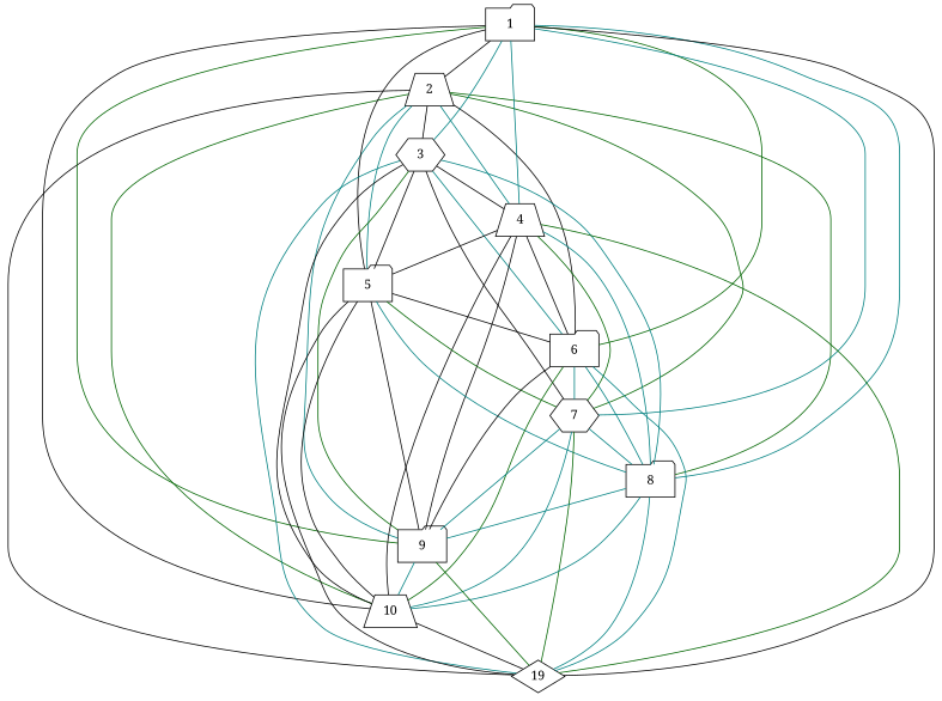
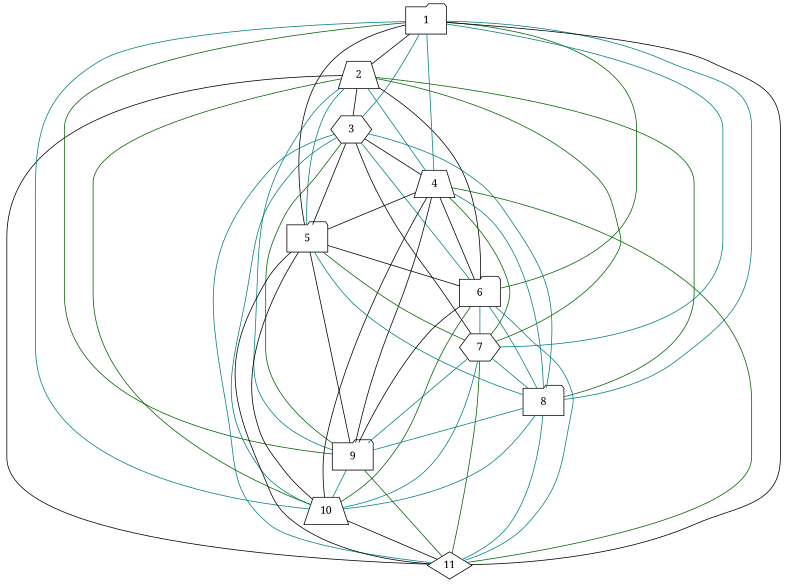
  graph {
    fontname="Noto Serif"
    node [fontname="Noto Serif" shape=folder]
    edge [color=teal fontname="Noto Serif"]
    2 [shape=trapezium]
    1
    3 [shape=hexagon]
    4 [shape=trapezium]
    5
    6
    7 [shape=hexagon]
    8
    9
    10 [shape=trapezium]
-   11 [shape=diamond label=19]
+   11 [shape=diamond]
    2 -- 3 [color=black]
    2 -- 4
    2 -- 5
    2 -- 6 [color=black]
    2 -- 7 [color=darkgreen]
    2 -- 8 [color=darkgreen]
    2 -- 9
    2 -- 10 [color=darkgreen]
    2 -- 11 [color=black]
    1 -- 2 [color=black]
    1 -- 3
    1 -- 4
    1 -- 5 [color=black]
    1 -- 6 [color=darkgreen]
    1 -- 7
    1 -- 8
    1 -- 9 [color=darkgreen]
-   1 -- 10 [color=black]
+   1 -- 10
    1 -- 11 [color=black]
    3 -- 4 [color=black]
    3 -- 5 [color=black]
    3 -- 6
    3 -- 7 [color=black]
    3 -- 8
    3 -- 9 [color=darkgreen]
-   3 -- 10 [color=black]
+   3 -- 10
    3 -- 11
    4 -- 5 [color=black]
    4 -- 6 [color=black]
    4 -- 7 [color=darkgreen]
    4 -- 8
    4 -- 9 [color=black]
    4 -- 10 [color=black]
    4 -- 11 [color=darkgreen]
    5 -- 6 [color=black]
    5 -- 7 [color=darkgreen]
    5 -- 8
    5 -- 9 [color=black]
    5 -- 10 [color=black]
    5 -- 11 [color=black]
    6 -- 7
    6 -- 8
    6 -- 9 [color=black]
    6 -- 10 [color=darkgreen]
    6 -- 11
    7 -- 8
    7 -- 9
    7 -- 10
    7 -- 11 [color=darkgreen]
    8 -- 9
    8 -- 10
    8 -- 11
    9 -- 10
    9 -- 11 [color=darkgreen]
    10 -- 11 [color=black]
  }
